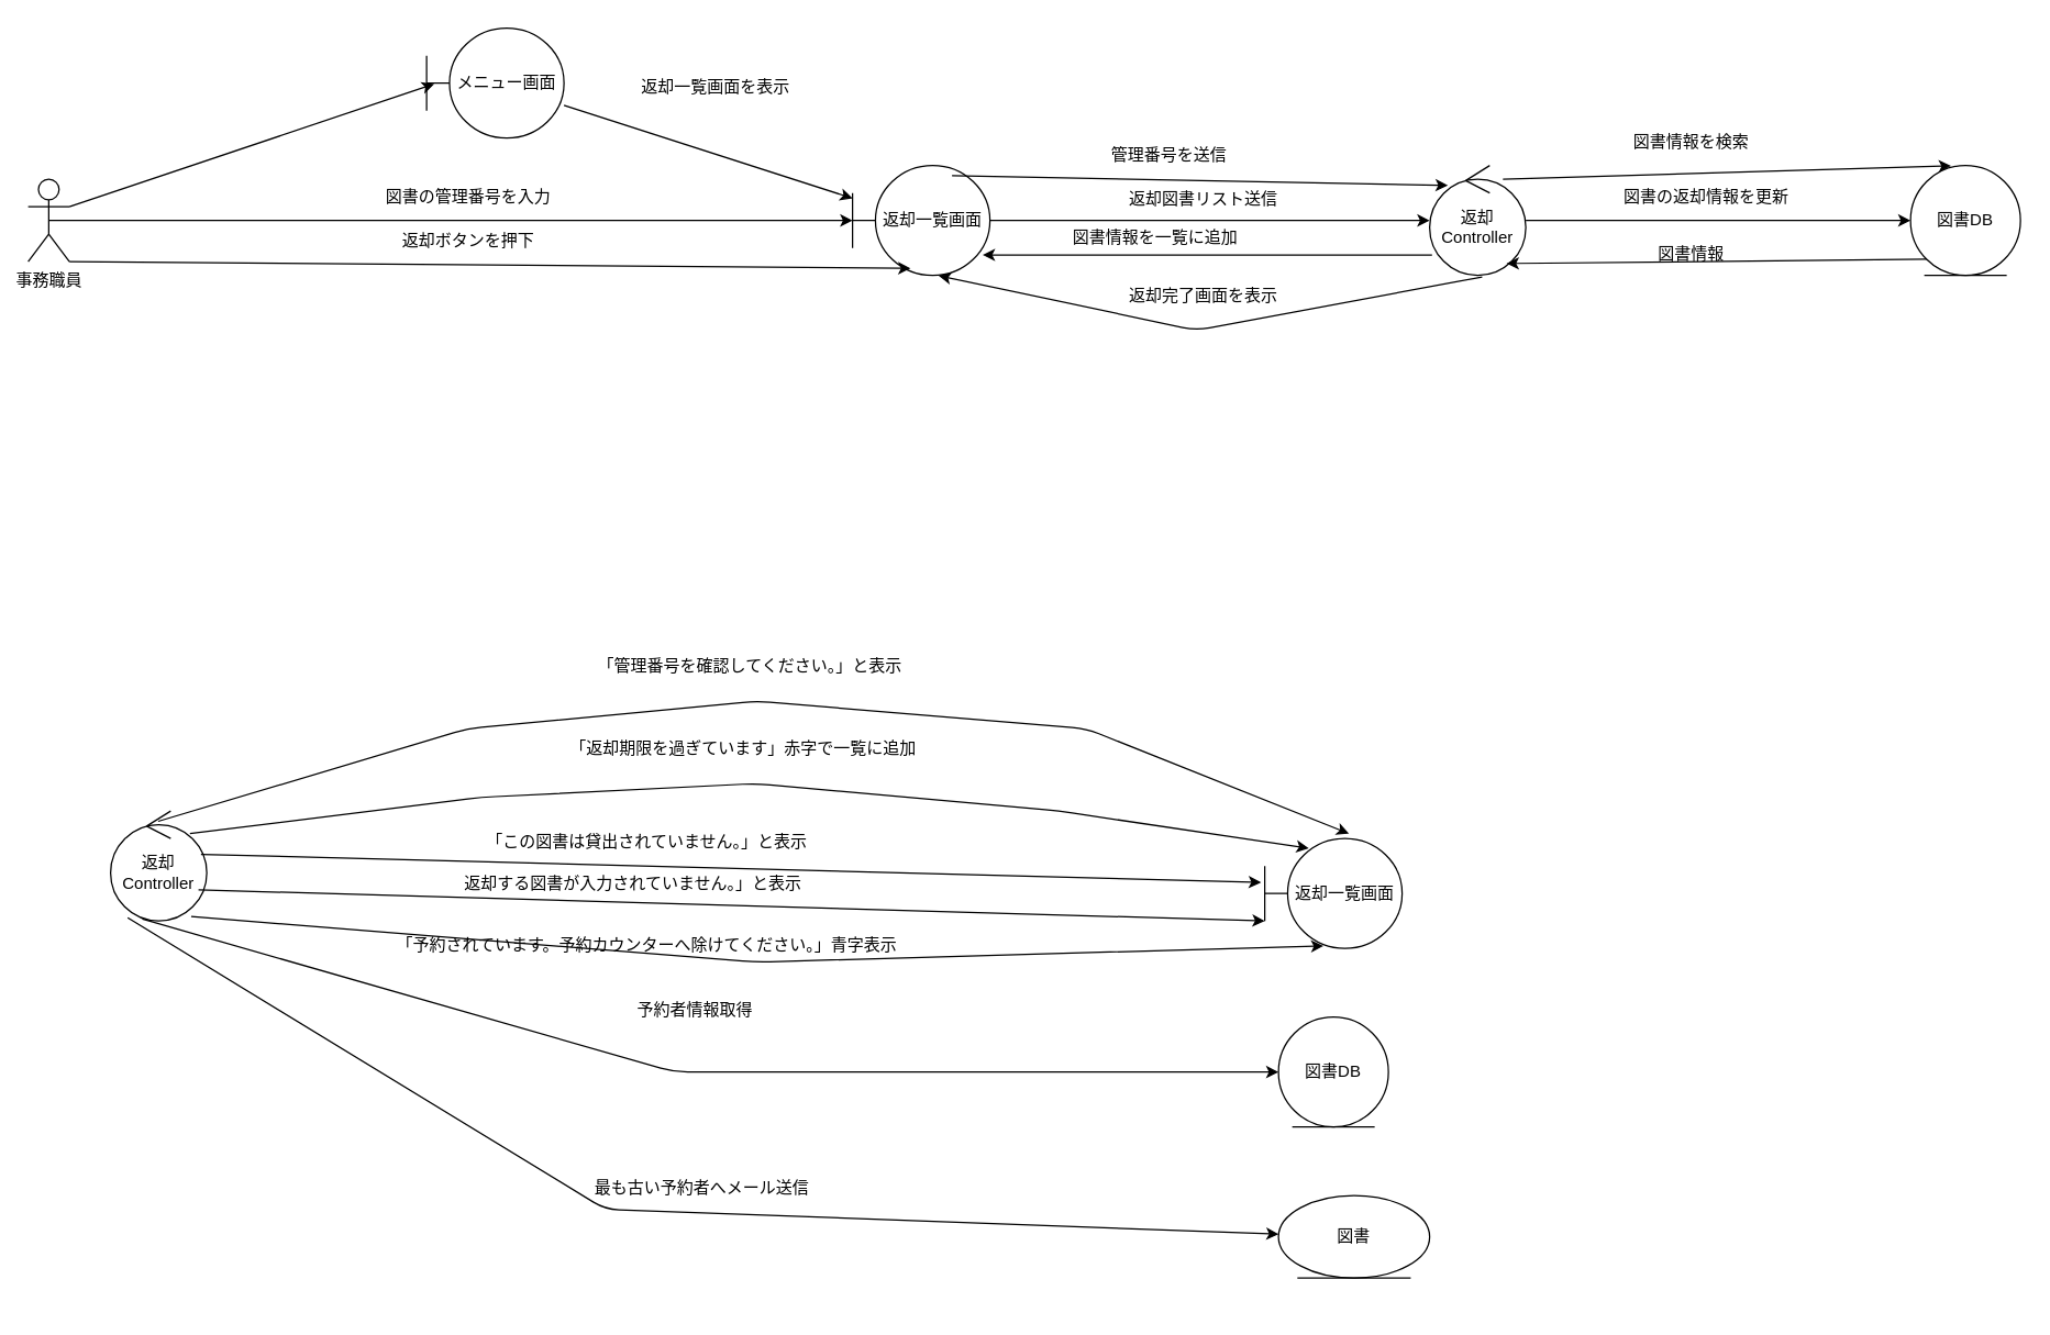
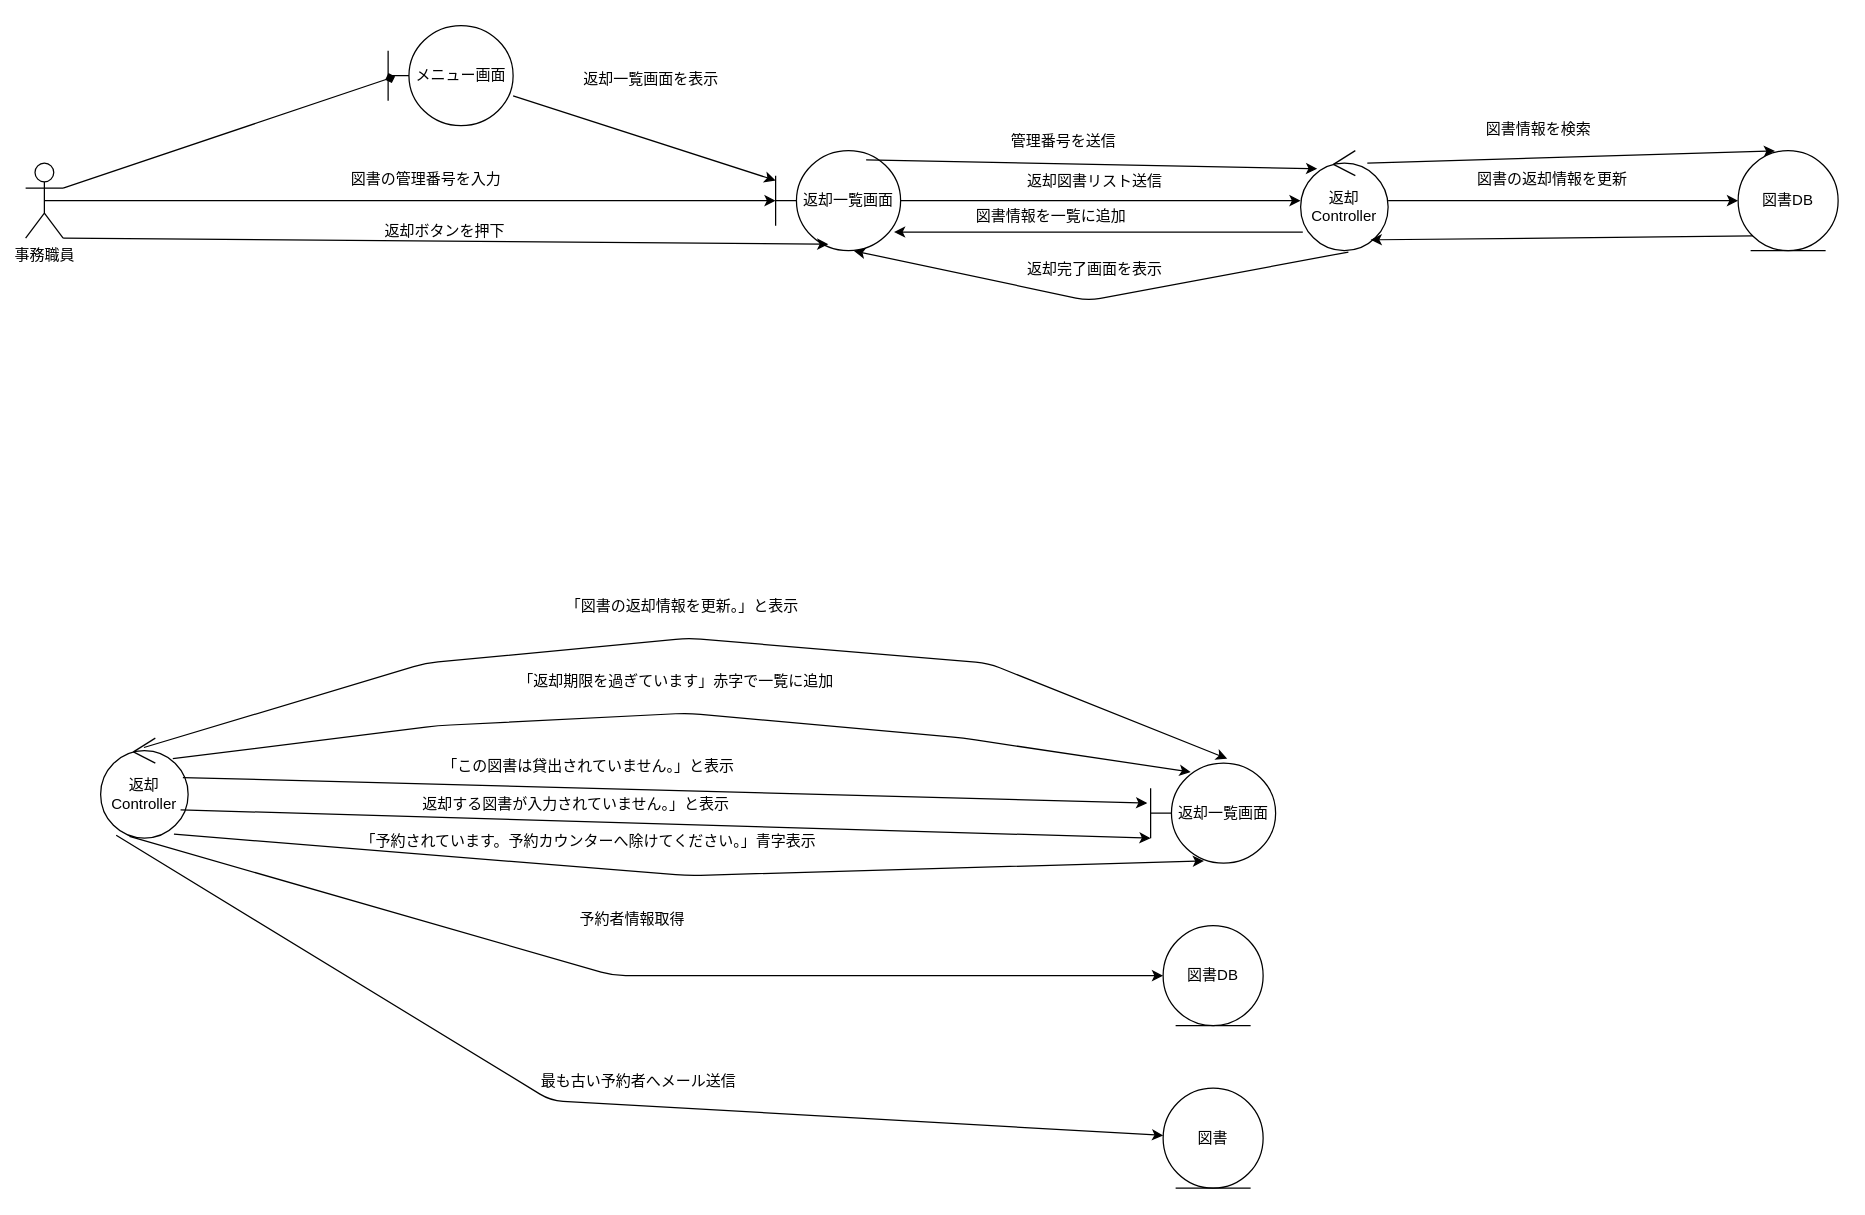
  <mxCell id="0" />
  <mxCell id="1" parent="0" />
  <mxCell id="2" style="edgeStyle=none;html=1;exitX=0.5;exitY=0.5;exitDx=0;exitDy=0;exitPerimeter=0;" edge="1" parent="1" source="3" target="8"><mxGeometry relative="1" as="geometry" /></mxCell>
  <mxCell id="3" value="事務職員" style="shape=umlActor;verticalLabelPosition=bottom;verticalAlign=top;html=1;" vertex="1" parent="1"><mxGeometry x="20" y="130" width="30" height="60" as="geometry" /></mxCell>
  <mxCell id="4" value="" style="edgeStyle=none;html=1;" edge="1" parent="1" source="5" target="8"><mxGeometry relative="1" as="geometry" /></mxCell>
  <mxCell id="5" value="メニュー画面" style="shape=umlBoundary;whiteSpace=wrap;html=1;" vertex="1" parent="1"><mxGeometry x="310" y="20" width="100" height="80" as="geometry" /></mxCell>
- <mxCell id="6" style="edgeStyle=none;html=1;exitX=1;exitY=0.333;exitDx=0;exitDy=0;exitPerimeter=0;entryX=0.056;entryY=0.508;entryDx=0;entryDy=0;entryPerimeter=0;" edge="1" parent="1" source="3" target="5"><mxGeometry relative="1" as="geometry" /></mxCell>
+ <mxCell id="6" style="edgeStyle=none;html=1;exitX=1;exitY=0.333;exitDx=0;exitDy=0;exitPerimeter=0;entryX=0.056;entryY=0.508;entryDx=0;entryDy=0;entryPerimeter=0;endArrow=diamond;" edge="1" parent="1" source="3" target="5"><mxGeometry relative="1" as="geometry" /></mxCell>
  <mxCell id="7" style="edgeStyle=none;html=1;" edge="1" parent="1" source="8" target="14"><mxGeometry relative="1" as="geometry" /></mxCell>
  <mxCell id="8" value="返却一覧画面" style="shape=umlBoundary;whiteSpace=wrap;html=1;" vertex="1" parent="1"><mxGeometry x="620" y="120" width="100" height="80" as="geometry" /></mxCell>
  <mxCell id="9" value="返却一覧画面を表示" style="text;html=1;align=center;verticalAlign=middle;resizable=0;points=[];autosize=1;strokeColor=none;fillColor=none;" vertex="1" parent="1"><mxGeometry x="455" y="48" width="130" height="30" as="geometry" /></mxCell>
  <mxCell id="10" value="図書の管理番号を入力" style="text;html=1;align=center;verticalAlign=middle;resizable=0;points=[];autosize=1;strokeColor=none;fillColor=none;" vertex="1" parent="1"><mxGeometry x="270" y="128" width="140" height="30" as="geometry" /></mxCell>
  <mxCell id="11" style="edgeStyle=none;html=1;exitX=1;exitY=1;exitDx=0;exitDy=0;exitPerimeter=0;entryX=0.422;entryY=0.936;entryDx=0;entryDy=0;entryPerimeter=0;" edge="1" parent="1" source="3" target="8"><mxGeometry relative="1" as="geometry" /></mxCell>
- <mxCell id="12" value="返却ボタンを押下" style="text;html=1;align=center;verticalAlign=middle;resizable=0;points=[];autosize=1;strokeColor=none;fillColor=none;" vertex="1" parent="1"><mxGeometry x="280" y="160" width="120" height="30" as="geometry" /></mxCell>
+ <mxCell id="12" value="返却ボタンを押下" style="text;html=1;align=center;verticalAlign=middle;resizable=0;points=[];autosize=1;strokeColor=none;fillColor=none;" vertex="1" parent="1"><mxGeometry x="295" y="170" width="120" height="30" as="geometry" /></mxCell>
  <mxCell id="13" style="edgeStyle=none;html=1;entryX=0;entryY=0.5;entryDx=0;entryDy=0;" edge="1" parent="1" source="14" target="22"><mxGeometry relative="1" as="geometry" /></mxCell>
  <mxCell id="14" value="返却Controller" style="ellipse;shape=umlControl;whiteSpace=wrap;html=1;" vertex="1" parent="1"><mxGeometry x="1040" y="120" width="70" height="80" as="geometry" /></mxCell>
  <mxCell id="15" value="返却図書リスト送信" style="text;html=1;align=center;verticalAlign=middle;resizable=0;points=[];autosize=1;strokeColor=none;fillColor=none;" vertex="1" parent="1"><mxGeometry x="810" y="130" width="130" height="30" as="geometry" /></mxCell>
  <mxCell id="16" style="edgeStyle=none;html=1;entryX=0.19;entryY=0.181;entryDx=0;entryDy=0;entryPerimeter=0;exitX=0.724;exitY=0.092;exitDx=0;exitDy=0;exitPerimeter=0;" edge="1" parent="1" source="8" target="14"><mxGeometry relative="1" as="geometry" /></mxCell>
  <mxCell id="17" value="管理番号を送信" style="text;html=1;align=center;verticalAlign=middle;resizable=0;points=[];autosize=1;strokeColor=none;fillColor=none;" vertex="1" parent="1"><mxGeometry x="795" y="98" width="110" height="30" as="geometry" /></mxCell>
  <mxCell id="18" style="edgeStyle=none;html=1;entryX=0.947;entryY=0.814;entryDx=0;entryDy=0;entryPerimeter=0;exitX=0.025;exitY=0.814;exitDx=0;exitDy=0;exitPerimeter=0;" edge="1" parent="1" source="14" target="8"><mxGeometry relative="1" as="geometry" /></mxCell>
  <mxCell id="19" value="図書情報を一覧に追加" style="text;html=1;align=center;verticalAlign=middle;resizable=0;points=[];autosize=1;strokeColor=none;fillColor=none;" vertex="1" parent="1"><mxGeometry x="770" y="158" width="140" height="30" as="geometry" /></mxCell>
  <mxCell id="20" style="edgeStyle=none;html=1;entryX=0.627;entryY=1.003;entryDx=0;entryDy=0;entryPerimeter=0;exitX=0.546;exitY=1.014;exitDx=0;exitDy=0;exitPerimeter=0;" edge="1" parent="1" source="14" target="8"><mxGeometry relative="1" as="geometry"><Array as="points"><mxPoint x="870" y="240" /></Array></mxGeometry></mxCell>
  <mxCell id="21" value="返却完了画面を表示" style="text;html=1;align=center;verticalAlign=middle;resizable=0;points=[];autosize=1;strokeColor=none;fillColor=none;" vertex="1" parent="1"><mxGeometry x="810" y="200" width="130" height="30" as="geometry" /></mxCell>
  <mxCell id="22" value="図書DB" style="ellipse;shape=umlEntity;whiteSpace=wrap;html=1;" vertex="1" parent="1"><mxGeometry x="1390" y="120" width="80" height="80" as="geometry" /></mxCell>
  <mxCell id="23" value="図書の返却情報を更新" style="text;html=1;align=center;verticalAlign=middle;resizable=0;points=[];autosize=1;strokeColor=none;fillColor=none;" vertex="1" parent="1"><mxGeometry x="1171" y="128" width="140" height="30" as="geometry" /></mxCell>
  <mxCell id="24" style="edgeStyle=none;html=1;entryX=0.369;entryY=0.003;entryDx=0;entryDy=0;entryPerimeter=0;exitX=0.762;exitY=0.125;exitDx=0;exitDy=0;exitPerimeter=0;" edge="1" parent="1" source="14" target="22"><mxGeometry relative="1" as="geometry" /></mxCell>
  <mxCell id="25" value="図書情報を検索" style="text;html=1;align=center;verticalAlign=middle;resizable=0;points=[];autosize=1;strokeColor=none;fillColor=none;" vertex="1" parent="1"><mxGeometry x="1175" y="88" width="110" height="30" as="geometry" /></mxCell>
  <mxCell id="26" style="edgeStyle=none;html=1;entryX=0.8;entryY=0.892;entryDx=0;entryDy=0;entryPerimeter=0;exitX=0;exitY=1;exitDx=0;exitDy=0;" edge="1" parent="1" source="22" target="14"><mxGeometry relative="1" as="geometry" /></mxCell>
- <mxCell id="27" value="図書情報" style="text;html=1;align=center;verticalAlign=middle;resizable=0;points=[];autosize=1;strokeColor=none;fillColor=none;" vertex="1" parent="1"><mxGeometry x="1195" y="170" width="70" height="30" as="geometry" /></mxCell>
  <mxCell id="28" style="edgeStyle=none;html=1;entryX=0;entryY=0.5;entryDx=0;entryDy=0;exitX=0.33;exitY=0.983;exitDx=0;exitDy=0;exitPerimeter=0;" edge="1" parent="1" source="30" target="42"><mxGeometry relative="1" as="geometry"><Array as="points"><mxPoint x="490" y="780" /></Array></mxGeometry></mxCell>
  <mxCell id="29" style="edgeStyle=none;html=1;exitX=0.178;exitY=0.972;exitDx=0;exitDy=0;exitPerimeter=0;" edge="1" parent="1" source="30" target="44"><mxGeometry relative="1" as="geometry"><mxPoint x="910" y="962.667" as="targetPoint" /><Array as="points"><mxPoint x="440" y="880" /></Array></mxGeometry></mxCell>
  <mxCell id="30" value="返却Controller" style="ellipse;shape=umlControl;whiteSpace=wrap;html=1;" vertex="1" parent="1"><mxGeometry x="80" y="590" width="70" height="80" as="geometry" /></mxCell>
  <mxCell id="31" value="返却一覧画面" style="shape=umlBoundary;whiteSpace=wrap;html=1;" vertex="1" parent="1"><mxGeometry x="920" y="610" width="100" height="80" as="geometry" /></mxCell>
  <mxCell id="32" style="edgeStyle=none;html=1;entryX=0.613;entryY=-0.044;entryDx=0;entryDy=0;entryPerimeter=0;exitX=0.495;exitY=0.094;exitDx=0;exitDy=0;exitPerimeter=0;" edge="1" parent="1" source="30" target="31"><mxGeometry relative="1" as="geometry"><Array as="points"><mxPoint x="340" y="530" /><mxPoint x="550" y="510" /><mxPoint x="790" y="530" /></Array></mxGeometry></mxCell>
- <mxCell id="33" value="「管理番号を確認してください。」と表示" style="text;html=1;align=center;verticalAlign=middle;resizable=0;points=[];autosize=1;strokeColor=none;fillColor=none;" vertex="1" parent="1"><mxGeometry x="425" y="470" width="240" height="30" as="geometry" /></mxCell>
+ <mxCell id="33" value="「図書の返却情報を更新。」と表示" style="text;html=1;align=center;verticalAlign=middle;resizable=0;points=[];autosize=1;strokeColor=none;fillColor=none;" vertex="1" parent="1"><mxGeometry x="425" y="470" width="240" height="30" as="geometry" /></mxCell>
  <mxCell id="34" style="edgeStyle=none;html=1;entryX=0.32;entryY=0.089;entryDx=0;entryDy=0;entryPerimeter=0;exitX=0.825;exitY=0.206;exitDx=0;exitDy=0;exitPerimeter=0;" edge="1" parent="1" source="30" target="31"><mxGeometry relative="1" as="geometry"><Array as="points"><mxPoint x="350" y="580" /><mxPoint x="550" y="570" /><mxPoint x="770" y="590" /></Array></mxGeometry></mxCell>
  <mxCell id="35" value="「返却期限を過ぎています」赤字で一覧に追加" style="text;html=1;align=center;verticalAlign=middle;resizable=0;points=[];autosize=1;strokeColor=none;fillColor=none;" vertex="1" parent="1"><mxGeometry x="400" y="530" width="280" height="30" as="geometry" /></mxCell>
  <mxCell id="36" style="edgeStyle=none;html=1;entryX=-0.027;entryY=0.4;entryDx=0;entryDy=0;entryPerimeter=0;exitX=0.94;exitY=0.394;exitDx=0;exitDy=0;exitPerimeter=0;" edge="1" parent="1" source="30" target="31"><mxGeometry relative="1" as="geometry" /></mxCell>
  <mxCell id="37" value="「この図書は貸出されていません。」と表示" style="text;html=1;align=center;verticalAlign=middle;resizable=0;points=[];autosize=1;strokeColor=none;fillColor=none;" vertex="1" parent="1"><mxGeometry x="340" y="598" width="260" height="30" as="geometry" /></mxCell>
  <mxCell id="38" style="edgeStyle=none;html=1;entryX=0;entryY=0.75;entryDx=0;entryDy=0;entryPerimeter=0;exitX=0.914;exitY=0.717;exitDx=0;exitDy=0;exitPerimeter=0;" edge="1" parent="1" source="30" target="31"><mxGeometry relative="1" as="geometry" /></mxCell>
  <mxCell id="39" value="返却する図書が入力されていません。」と表示" style="text;html=1;align=center;verticalAlign=middle;resizable=0;points=[];autosize=1;strokeColor=none;fillColor=none;" vertex="1" parent="1"><mxGeometry x="325" y="628" width="270" height="30" as="geometry" /></mxCell>
  <mxCell id="40" style="edgeStyle=none;html=1;entryX=0.427;entryY=0.978;entryDx=0;entryDy=0;entryPerimeter=0;exitX=0.838;exitY=0.961;exitDx=0;exitDy=0;exitPerimeter=0;" edge="1" parent="1" source="30" target="31"><mxGeometry relative="1" as="geometry"><Array as="points"><mxPoint x="550" y="700" /></Array></mxGeometry></mxCell>
- <mxCell id="41" value="「予約されています。予約カウンターへ除けてください。」青字表示" style="text;html=1;align=center;verticalAlign=middle;resizable=0;points=[];autosize=1;strokeColor=none;fillColor=none;" vertex="1" parent="1"><mxGeometry x="275" y="673" width="390" height="30" as="geometry" /></mxCell>
+ <mxCell id="41" value="「予約されています。予約カウンターへ除けてください。」青字表示" style="text;html=1;align=center;verticalAlign=middle;resizable=0;points=[];autosize=1;strokeColor=none;fillColor=none;" vertex="1" parent="1"><mxGeometry x="275" y="658" width="390" height="30" as="geometry" /></mxCell>
  <mxCell id="42" value="図書DB" style="ellipse;shape=umlEntity;whiteSpace=wrap;html=1;" vertex="1" parent="1"><mxGeometry x="930" y="740" width="80" height="80" as="geometry" /></mxCell>
  <mxCell id="43" value="予約者情報取得" style="text;html=1;align=center;verticalAlign=middle;resizable=0;points=[];autosize=1;strokeColor=none;fillColor=none;" vertex="1" parent="1"><mxGeometry x="450" y="720" width="110" height="30" as="geometry" /></mxCell>
- <mxCell id="44" value="図書" style="ellipse;shape=umlEntity;whiteSpace=wrap;html=1;" vertex="1" parent="1"><mxGeometry x="930" y="869.997" width="110" height="60" as="geometry" /></mxCell>
+ <mxCell id="44" value="図書" style="ellipse;shape=umlEntity;whiteSpace=wrap;html=1;" vertex="1" parent="1"><mxGeometry x="930" y="869.997" width="80" height="80" as="geometry" /></mxCell>
  <mxCell id="45" value="最も古い予約者へメール送信" style="text;html=1;align=center;verticalAlign=middle;resizable=0;points=[];autosize=1;strokeColor=none;fillColor=none;" vertex="1" parent="1"><mxGeometry x="420" y="850" width="180" height="30" as="geometry" /></mxCell>
